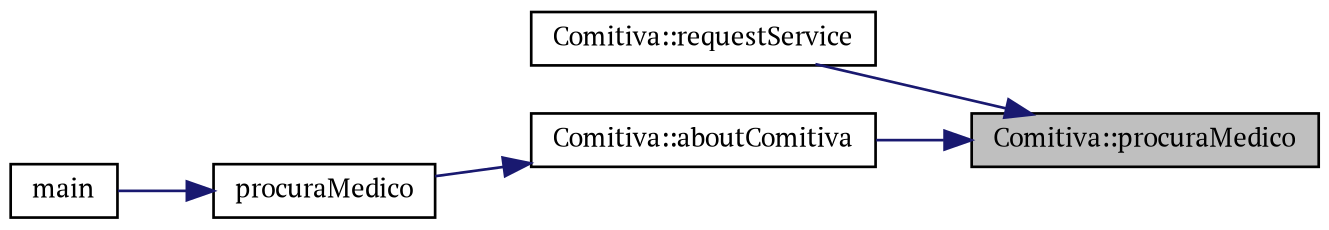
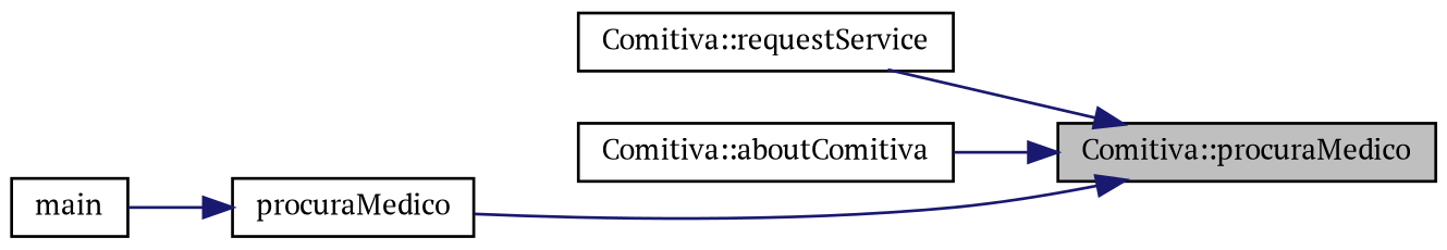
  digraph {
    fontname="PT Serif"
    rankdir=RL
    node [color=black fillcolor=white fontname="PT Serif" fontsize=10 shape=record style=filled]
    edge [color=midnightblue dir=back fontname="PT Serif" fontsize=10 labelfontname=Helvetica labelfontsize=10 style=solid]
    n1 [fillcolor=grey75 fontcolor=black height=0.2 label="Comitiva::procuraMedico" width=0.4]
    n2 [height=0.2 label="Comitiva::requestService" width=0.4]
    n3 [height=0.2 label="Comitiva::aboutComitiva" width=0.4]
    n4 [height=0.2 label=procuraMedico width=0.4]
    n5 [height=0.2 label=main width=0.4]
    n1 -> n2
    n1 -> n3
-   n3 -> n4
+   n1 -> n4
    n4 -> n5
  }
